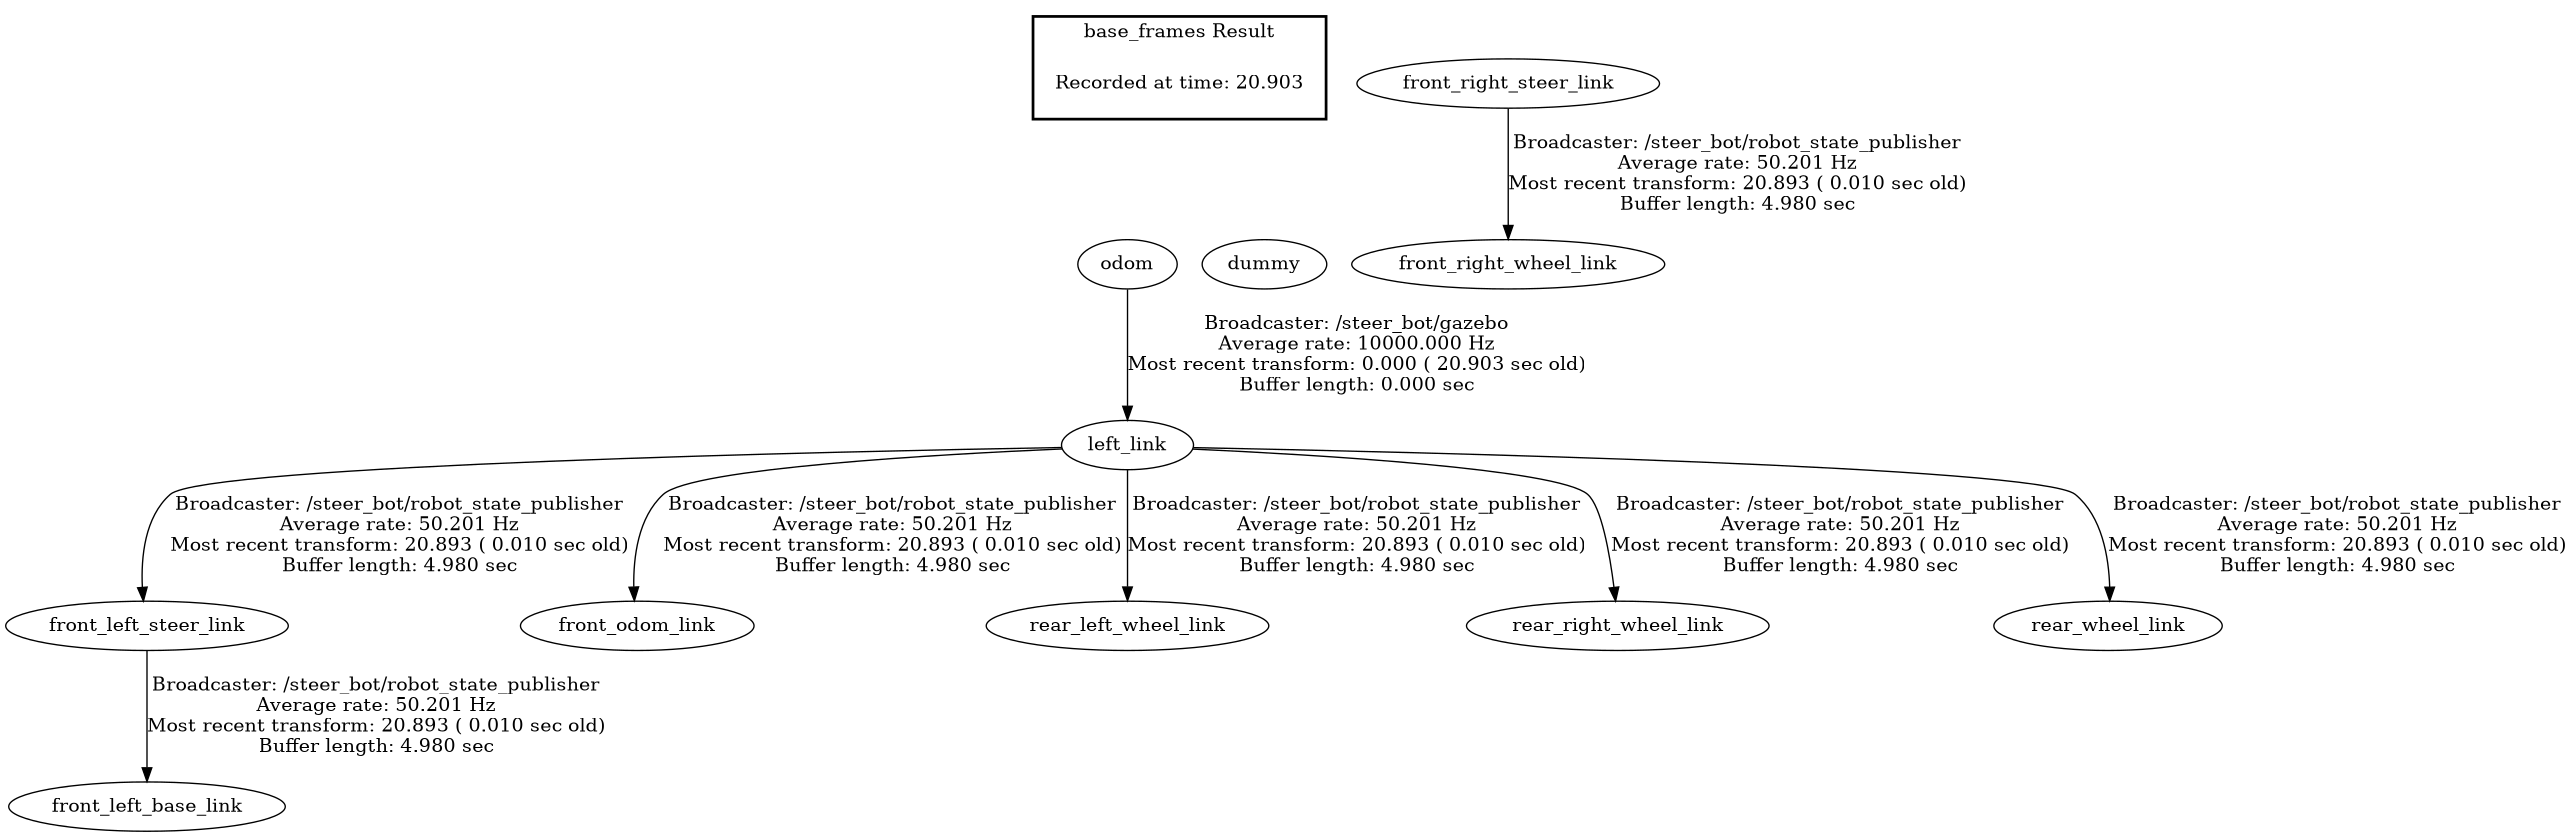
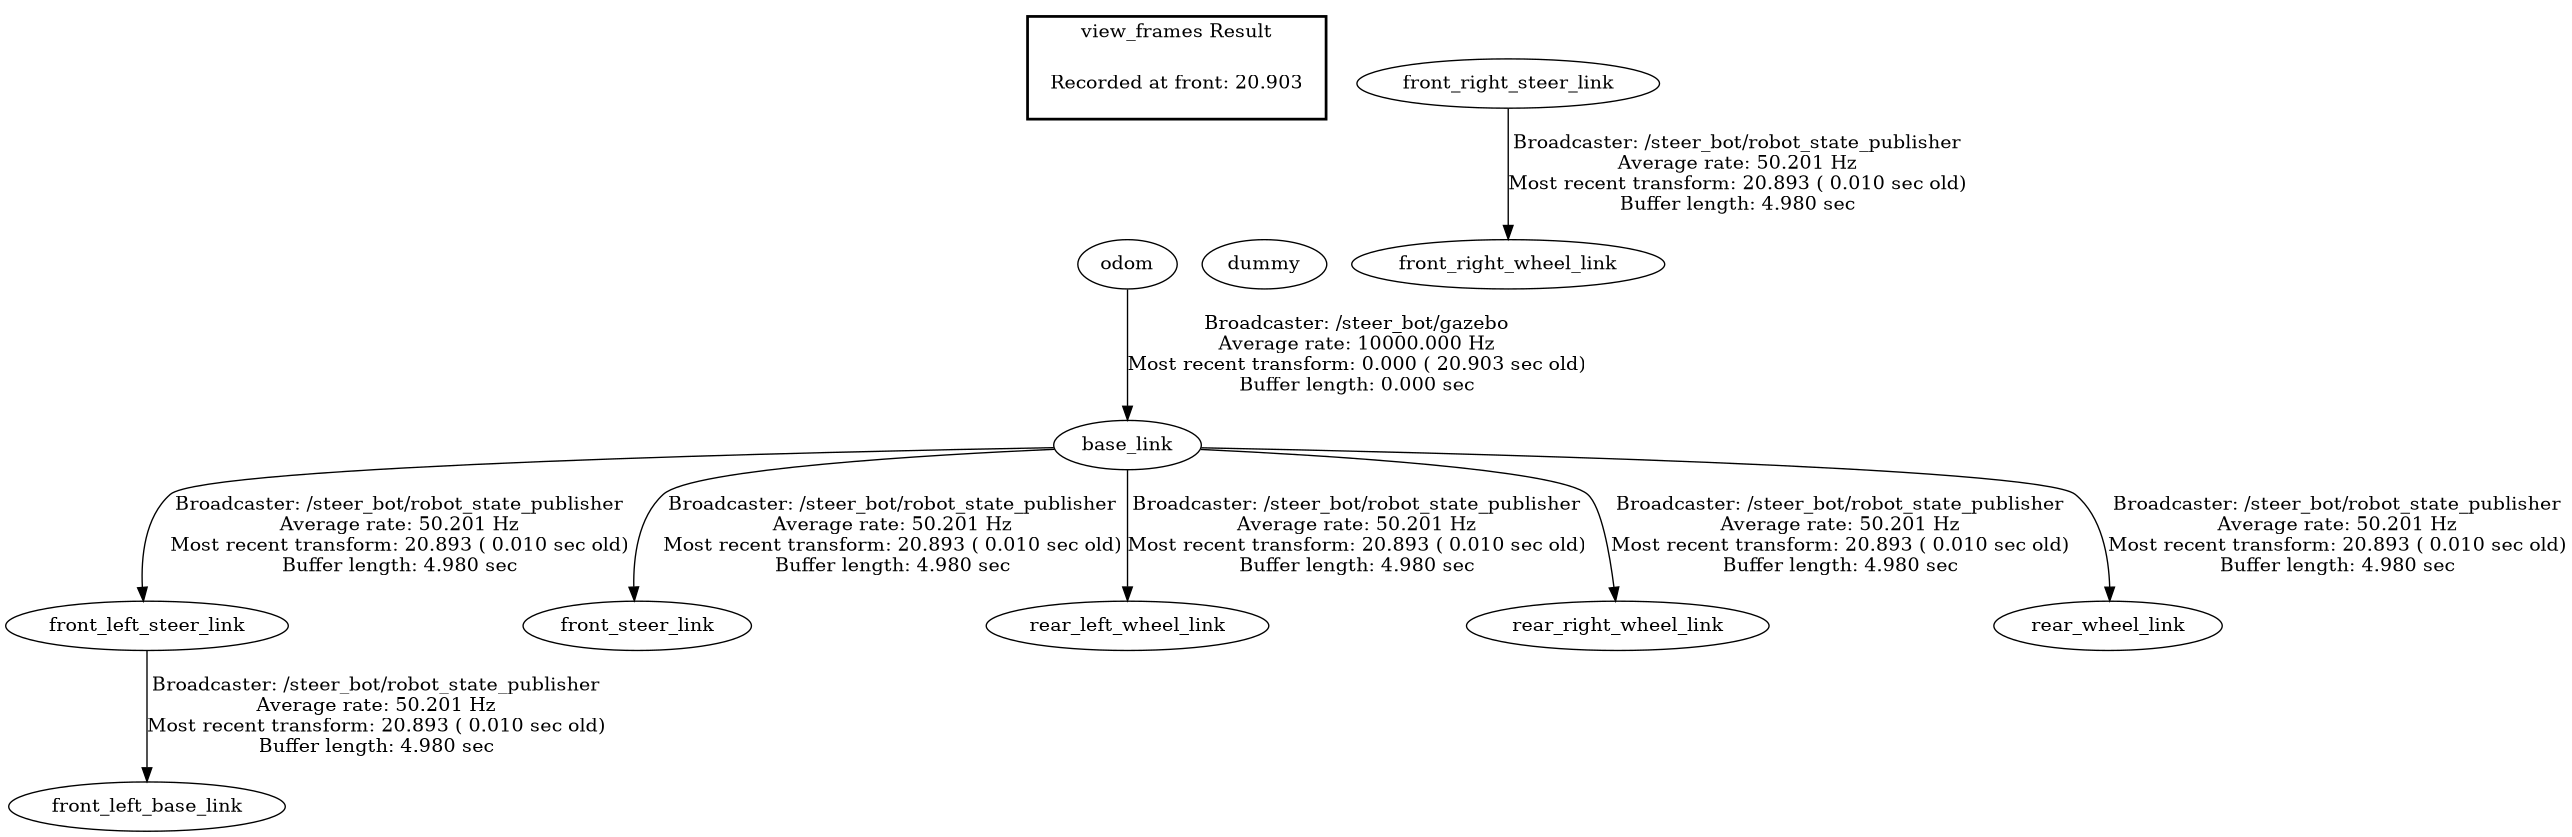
  digraph {
-   "Recorded at time: 20.903" [shape=plaintext]
+   "Recorded at time: 20.903" [shape=plaintext label="Recorded at front: 20.903"]
    odom
    dummy
-   base_link [label=left_link]
+   base_link
    front_left_steer_link
-   front_steer_link [label=front_odom_link]
+   front_steer_link
    rear_left_wheel_link
    rear_right_wheel_link
    rear_wheel_link
    n10 [label=front_left_base_link]
    front_right_steer_link
    front_right_wheel_link
    subgraph cluster_1 {
      color=black
-     label="base_frames Result"
+     label="view_frames Result"
      style=bold
      "Recorded at time: 20.903"
    }
    "Recorded at time: 20.903" -> odom [style=invis]
    "Recorded at time: 20.903" -> dummy [style=invis]
    odom -> base_link [label="Broadcaster: /steer_bot/gazebo\nAverage rate: 10000.000 Hz\nMost recent transform: 0.000 ( 20.903 sec old)\nBuffer length: 0.000 sec\n"]
    base_link -> front_left_steer_link [label="Broadcaster: /steer_bot/robot_state_publisher\nAverage rate: 50.201 Hz\nMost recent transform: 20.893 ( 0.010 sec old)\nBuffer length: 4.980 sec\n"]
    base_link -> front_steer_link [label="Broadcaster: /steer_bot/robot_state_publisher\nAverage rate: 50.201 Hz\nMost recent transform: 20.893 ( 0.010 sec old)\nBuffer length: 4.980 sec\n"]
    base_link -> rear_left_wheel_link [label="Broadcaster: /steer_bot/robot_state_publisher\nAverage rate: 50.201 Hz\nMost recent transform: 20.893 ( 0.010 sec old)\nBuffer length: 4.980 sec\n"]
    base_link -> rear_right_wheel_link [label="Broadcaster: /steer_bot/robot_state_publisher\nAverage rate: 50.201 Hz\nMost recent transform: 20.893 ( 0.010 sec old)\nBuffer length: 4.980 sec\n"]
    base_link -> rear_wheel_link [label="Broadcaster: /steer_bot/robot_state_publisher\nAverage rate: 50.201 Hz\nMost recent transform: 20.893 ( 0.010 sec old)\nBuffer length: 4.980 sec\n"]
    front_left_steer_link -> n10 [label="Broadcaster: /steer_bot/robot_state_publisher\nAverage rate: 50.201 Hz\nMost recent transform: 20.893 ( 0.010 sec old)\nBuffer length: 4.980 sec\n"]
    front_right_steer_link -> front_right_wheel_link [label="Broadcaster: /steer_bot/robot_state_publisher\nAverage rate: 50.201 Hz\nMost recent transform: 20.893 ( 0.010 sec old)\nBuffer length: 4.980 sec\n"]
  }
